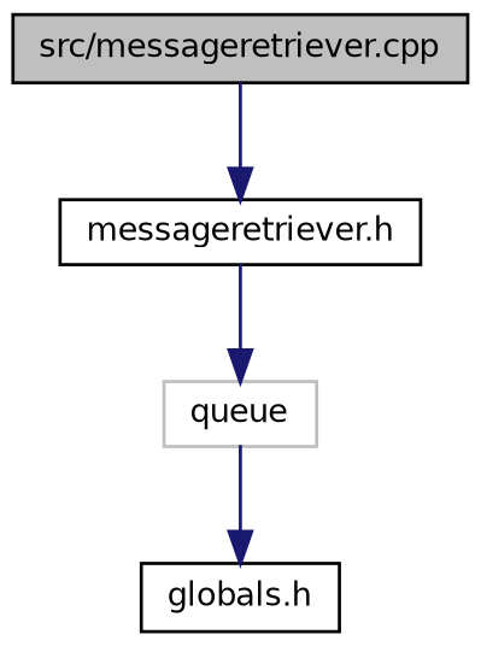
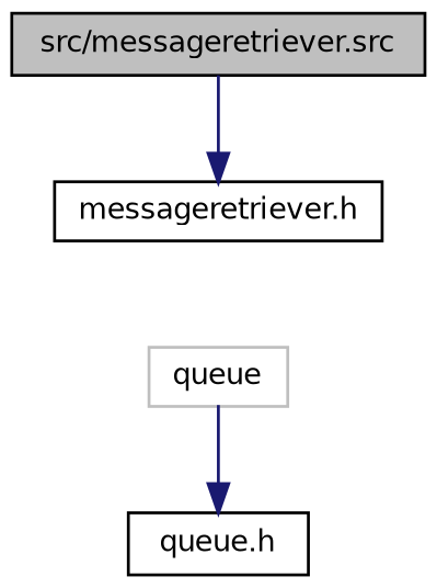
  digraph {
    node [color=black fillcolor=white fontname=Helvetica fontsize=10 shape=record style=filled]
    edge [color=midnightblue fontname=Helvetica fontsize=10 labelfontname=Helvetica labelfontsize=10 style=solid]
-   n1 [fillcolor=grey75 fontcolor=black height=0.2 label="src/messageretriever.cpp" width=0.4]
+   n1 [fillcolor=grey75 fontcolor=black height=0.2 label="src/messageretriever.src" width=0.4]
    n2 [height=0.2 label="messageretriever.h" width=0.4]
    n3 [color=grey75 height=0.2 label=queue width=0.4]
-   n4 [height=0.2 label="globals.h" width=0.4]
+   n4 [height=0.2 label="queue.h" width=0.4]
    n1 -> n2
-   n2 -> n3
    n3 -> n4
  }
